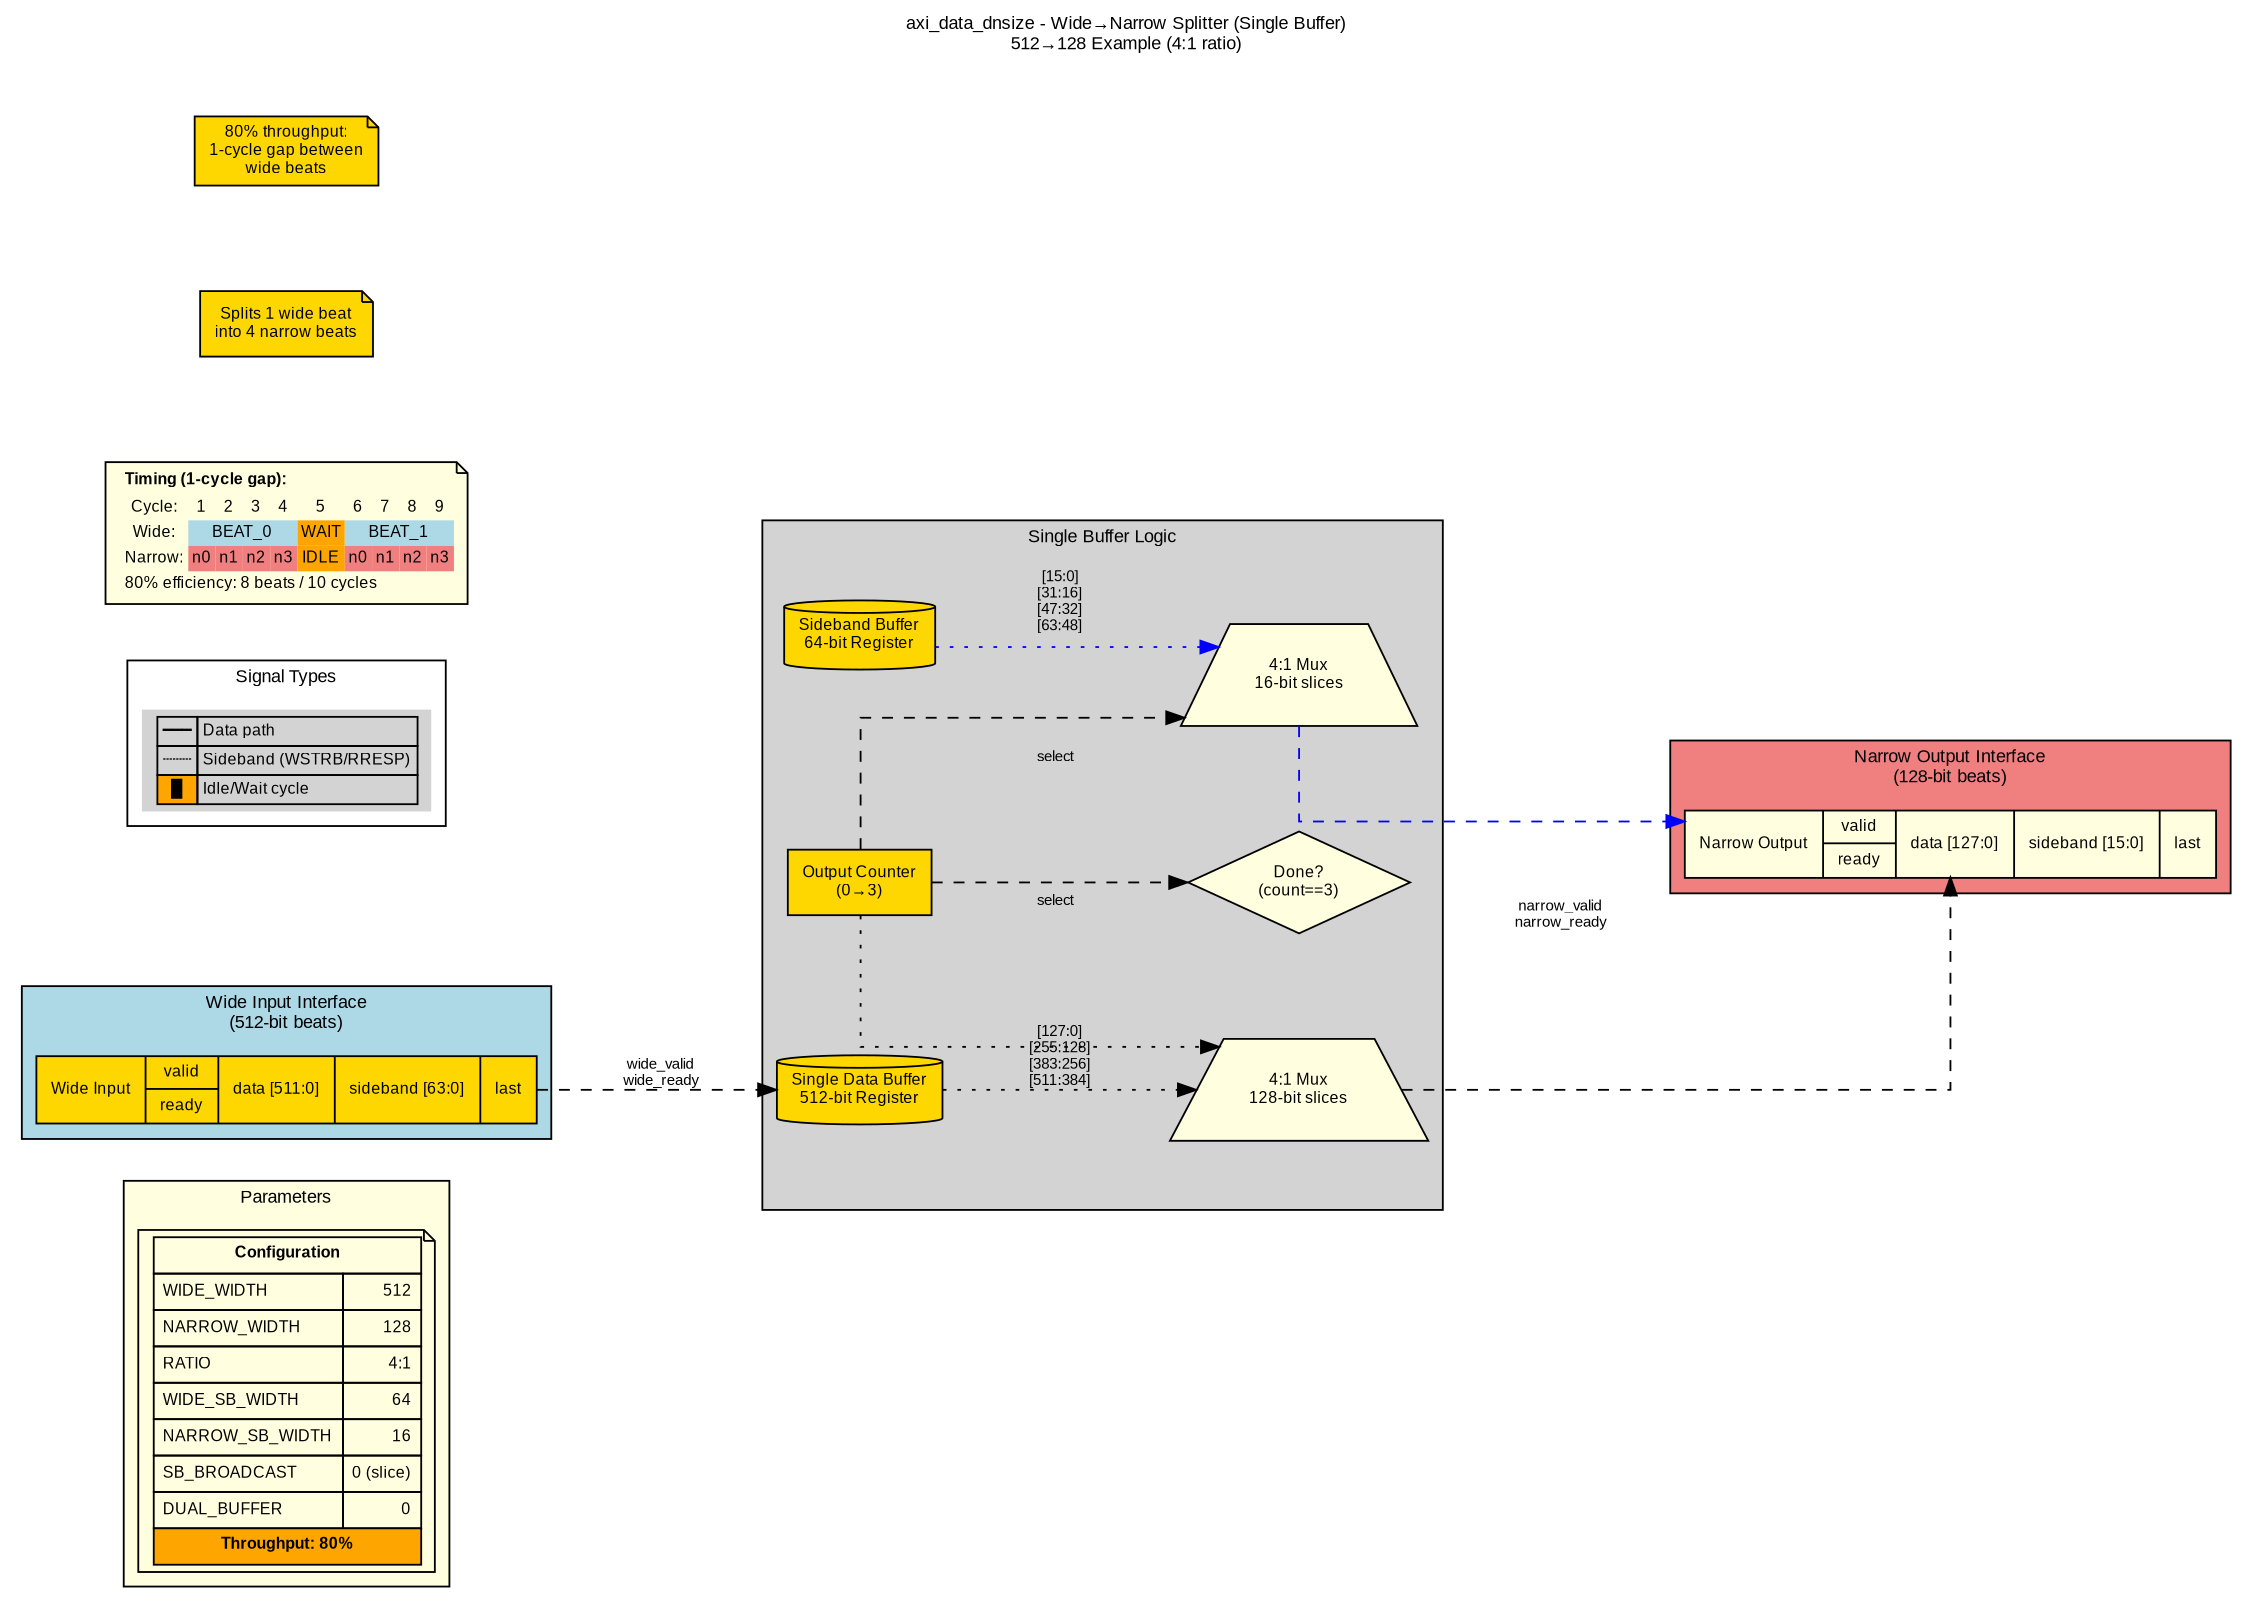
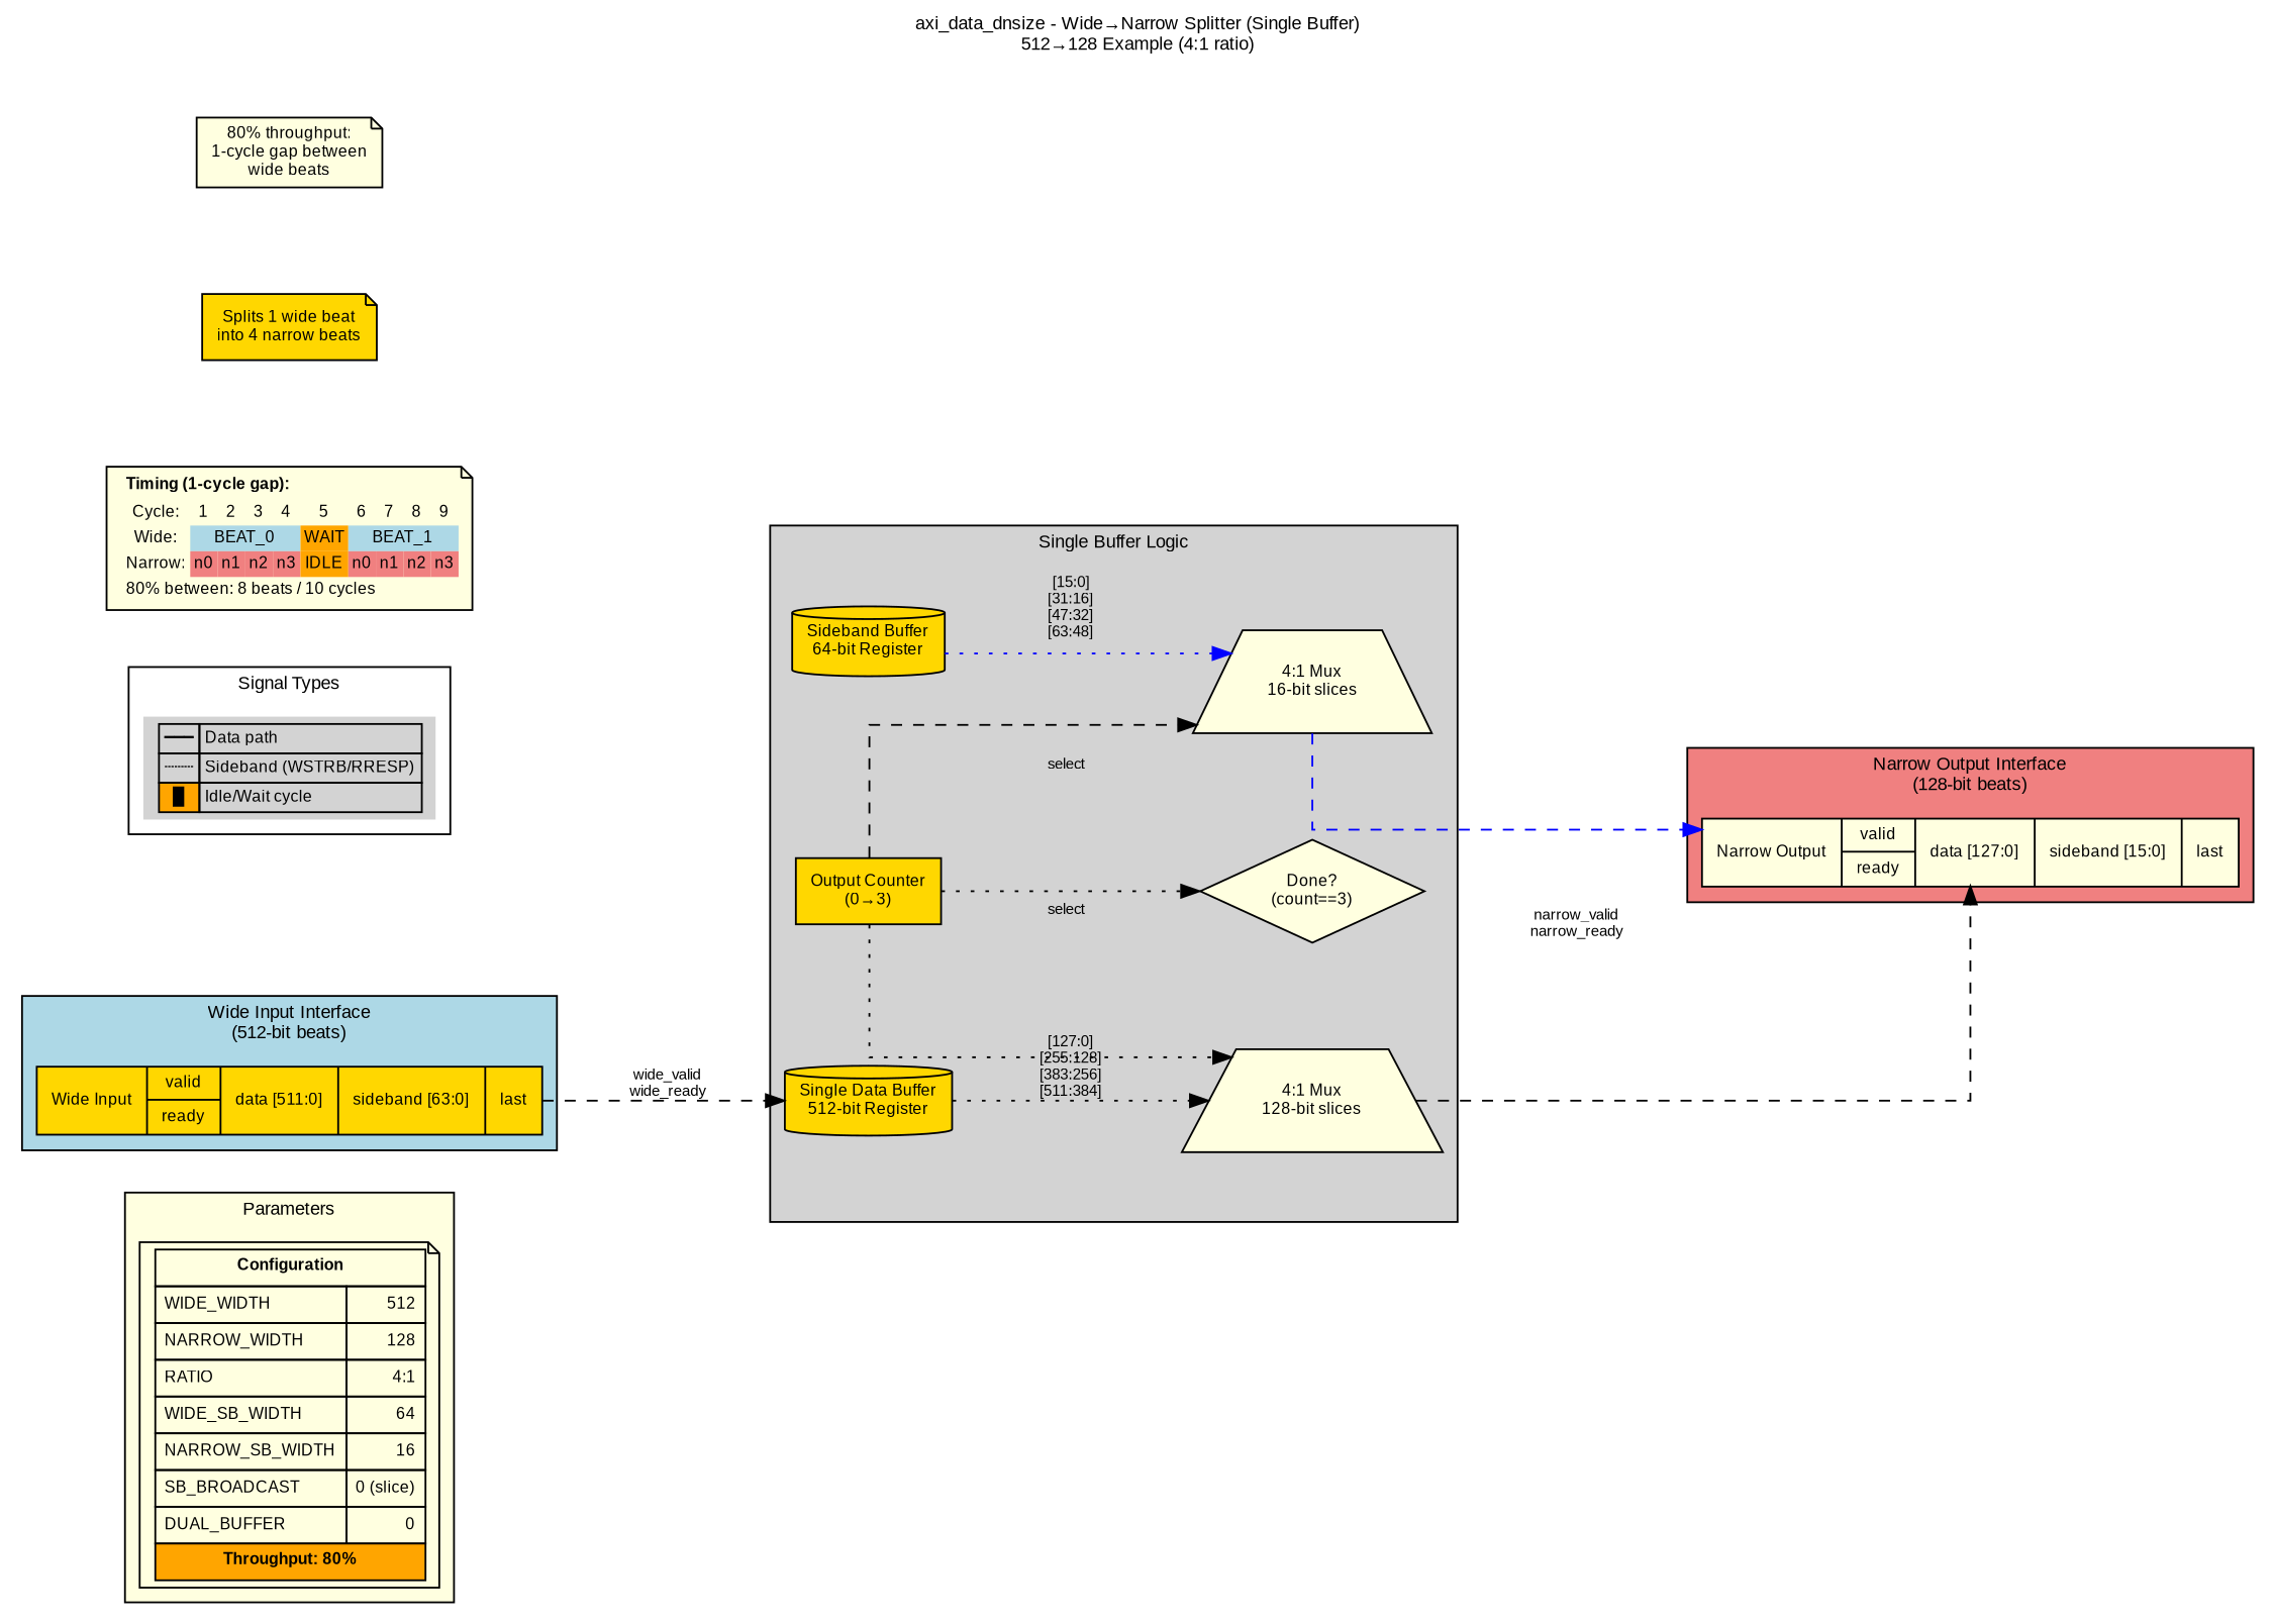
  digraph {
    fontname=Arial
    fontsize=10
    label="axi_data_dnsize - Wide→Narrow Splitter (Single Buffer)\n512→128 Example (4:1 ratio)"
    labelloc=t
    newrank=true
    nodesep=0.8
    rankdir=LR
    ranksep=1.2
    splines=ortho
    node [fillcolor=lightyellow fontname=Arial fontsize=9 shape=note style=filled]
    edge [fontname=Arial fontsize=8 style=dashed]
    n1 [label=< <TABLE BORDER="0" CELLBORDER="1" CELLSPACING="0" CELLPADDING="4"> <TR><TD COLSPAN="2"><B>Configuration</B></TD></TR> <TR><TD ALIGN="LEFT">WIDE_WIDTH</TD><TD ALIGN="RIGHT">512</TD></TR> <TR><TD ALIGN="LEFT">NARROW_WIDTH</TD><TD ALIGN="RIGHT">128</TD></TR> <TR><TD ALIGN="LEFT">RATIO</TD><TD ALIGN="RIGHT">4:1</TD></TR> <TR><TD ALIGN="LEFT">WIDE_SB_WIDTH</TD><TD ALIGN="RIGHT">64</TD></TR> <TR><TD ALIGN="LEFT">NARROW_SB_WIDTH</TD><TD ALIGN="RIGHT">16</TD></TR> <TR><TD ALIGN="LEFT">SB_BROADCAST</TD><TD ALIGN="RIGHT">0 (slice)</TD></TR> <TR><TD ALIGN="LEFT">DUAL_BUFFER</TD><TD ALIGN="RIGHT">0</TD></TR> <TR><TD COLSPAN="2" BGCOLOR="orange"><B>Throughput: 80%</B></TD></TR> </TABLE>>]
    n2 [fillcolor=gold label="{Wide Input|{valid|ready}|{data [511:0]}|{sideband [63:0]}|{last}}" shape=record]
    n3 [fillcolor=gold label="Single Data Buffer\n512-bit Register" shape=cylinder]
    n4 [label="4:1 Mux\n128-bit slices" shape=trapezium]
    n5 [fillcolor=gold label="Sideband Buffer\n64-bit Register" shape=cylinder]
    n6 [label="4:1 Mux\n16-bit slices" shape=trapezium]
    n7 [fillcolor=gold label="Output Counter\n(0→3)" shape=box]
    n8 [label="Done?\n(count==3)" shape=diamond]
    n9 [label="{Narrow Output|{valid|ready}|{data [127:0]}|{sideband [15:0]}|{last}}" shape=record]
    n10 [label=< <TABLE BORDER="0" CELLBORDER="1" CELLSPACING="0" CELLPADDING="2"> <TR><TD>━━━</TD><TD ALIGN="LEFT">Data path</TD></TR> <TR><TD>┄┄┄</TD><TD ALIGN="LEFT">Sideband (WSTRB/RRESP)</TD></TR> <TR><TD BGCOLOR="orange">█</TD><TD ALIGN="LEFT">Idle/Wait cycle</TD></TR> </TABLE>> shape=plaintext fillcolor=""]
-   n11 [label=< <TABLE BORDER="0" CELLBORDER="0" CELLSPACING="0" CELLPADDING="2"> <TR><TD COLSPAN="10" ALIGN="LEFT"><B>Timing (1-cycle gap):</B></TD></TR> <TR><TD>Cycle:</TD><TD>1</TD><TD>2</TD><TD>3</TD><TD>4</TD><TD>5</TD><TD>6</TD><TD>7</TD><TD>8</TD><TD>9</TD></TR> <TR><TD>Wide:</TD><TD COLSPAN="4" BGCOLOR="lightblue">BEAT_0</TD><TD BGCOLOR="orange">WAIT</TD><TD COLSPAN="4" BGCOLOR="lightblue">BEAT_1</TD></TR> <TR><TD>Narrow:</TD><TD BGCOLOR="lightcoral">n0</TD><TD BGCOLOR="lightcoral">n1</TD><TD BGCOLOR="lightcoral">n2</TD><TD BGCOLOR="lightcoral">n3</TD><TD BGCOLOR="orange">IDLE</TD><TD BGCOLOR="lightcoral">n0</TD><TD BGCOLOR="lightcoral">n1</TD><TD BGCOLOR="lightcoral">n2</TD><TD BGCOLOR="lightcoral">n3</TD></TR> <TR><TD COLSPAN="10" ALIGN="LEFT">80% efficiency: 8 beats / 10 cycles</TD></TR> </TABLE>>]
+   n11 [label=< <TABLE BORDER="0" CELLBORDER="0" CELLSPACING="0" CELLPADDING="2"> <TR><TD COLSPAN="10" ALIGN="LEFT"><B>Timing (1-cycle gap):</B></TD></TR> <TR><TD>Cycle:</TD><TD>1</TD><TD>2</TD><TD>3</TD><TD>4</TD><TD>5</TD><TD>6</TD><TD>7</TD><TD>8</TD><TD>9</TD></TR> <TR><TD>Wide:</TD><TD COLSPAN="4" BGCOLOR="lightblue">BEAT_0</TD><TD BGCOLOR="orange">WAIT</TD><TD COLSPAN="4" BGCOLOR="lightblue">BEAT_1</TD></TR> <TR><TD>Narrow:</TD><TD BGCOLOR="lightcoral">n0</TD><TD BGCOLOR="lightcoral">n1</TD><TD BGCOLOR="lightcoral">n2</TD><TD BGCOLOR="lightcoral">n3</TD><TD BGCOLOR="orange">IDLE</TD><TD BGCOLOR="lightcoral">n0</TD><TD BGCOLOR="lightcoral">n1</TD><TD BGCOLOR="lightcoral">n2</TD><TD BGCOLOR="lightcoral">n3</TD></TR> <TR><TD COLSPAN="10" ALIGN="LEFT">80% between: 8 beats / 10 cycles</TD></TR> </TABLE>>]
    n12 [fillcolor=gold label="Splits 1 wide beat\ninto 4 narrow beats"]
-   n13 [fillcolor=gold label="80% throughput:\n1-cycle gap between\nwide beats"]
+   n13 [label="80% throughput:\n1-cycle gap between\nwide beats"]
    subgraph cluster_1 {
      fillcolor=lightyellow
      label=Parameters
      style=filled
      n1
    }
    subgraph cluster_2 {
      fillcolor=lightblue
      label="Wide Input Interface\n(512-bit beats)"
      style=filled
      n2
    }
    subgraph cluster_3 {
      fillcolor=lightgray
      label="Single Buffer Logic"
      style=filled
      n3
      n4
      n5
      n6
      n7
      n8
    }
    subgraph cluster_4 {
      fillcolor=lightcoral
      label="Narrow Output Interface\n(128-bit beats)"
      style=filled
      n9
    }
    subgraph cluster_5 {
      fillcolor=white
      label="Signal Types"
      style=filled
      n10
    }
    n2 -> n3 [label="  wide_valid\n  wide_ready"]
    n3 -> n4 [label="  [127:0]\n  [255:128]\n  [383:256]\n  [511:384]" style=dotted]
    n4 -> n9 [label="  narrow_valid\n  narrow_ready"]
    n5 -> n6 [color=blue label="  [15:0]\n  [31:16]\n  [47:32]\n  [63:48]" style=dotted]
    n6 -> n9 [color=blue]
    n7 -> n4 [label=select style=dotted]
    n7 -> n6 [label=select]
-   n7 -> n8
+   n7 -> n8 [style=dotted]
  }
